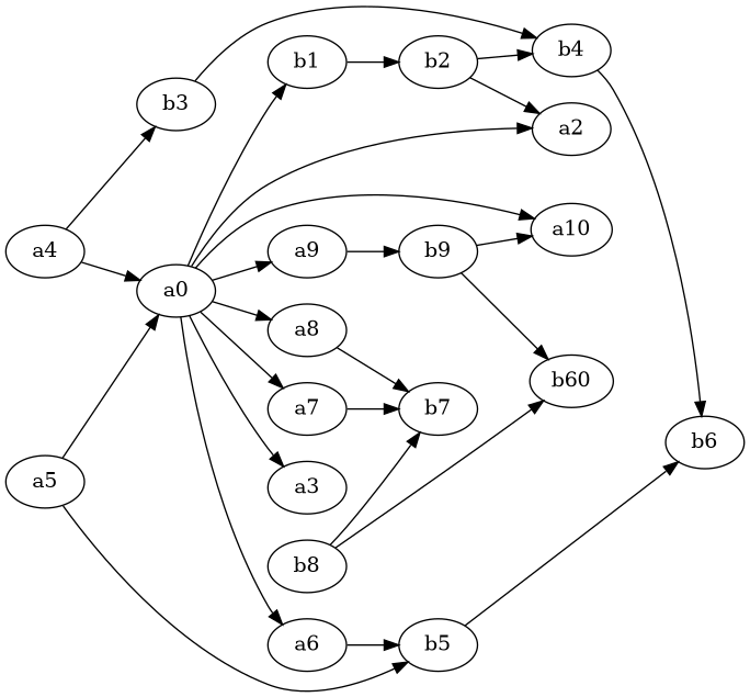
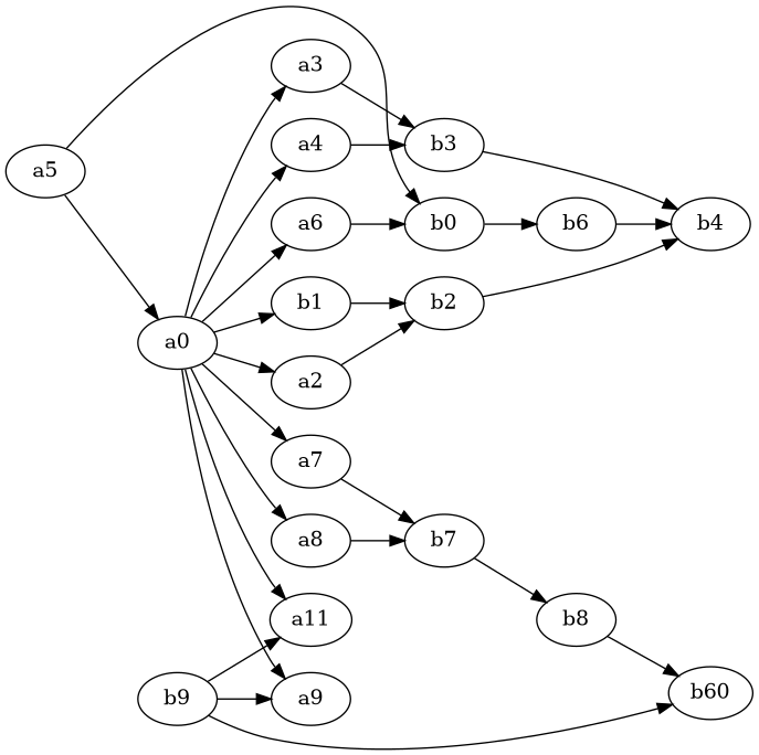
  digraph {
    rankdir=LR
    a0
    b1
    a2
    a3
    a4
    a6
    a7
    a8
    a9
-   a10
+   a10 [label=a11]
    b2
    b3
    a5
-   b5
+   b5 [label=b0]
    b7
    b9
    b4
    b6
    b8
    n20 [label=b60]
    a0 -> b1
    a0 -> a2
    a0 -> a3
-   a4 -> a0
+   a0 -> a4
    a0 -> a6
    a0 -> a7
    a0 -> a8
    a0 -> a9
    a0 -> a10
    b1 -> b2
-   b2 -> a2
+   a2 -> b2
+   a3 -> b3
    a4 -> b3
    a6 -> b5
    a7 -> b7
    a8 -> b7
-   a9 -> b9
+   b9 -> a9
    b2 -> b4
    b3 -> b4
    a5 -> a0
    a5 -> b5
    b5 -> b6
-   b8 -> b7
+   b7 -> b8
    b9 -> a10
    b9 -> n20
-   b4 -> b6
+   b6 -> b4
    b8 -> n20
  }
